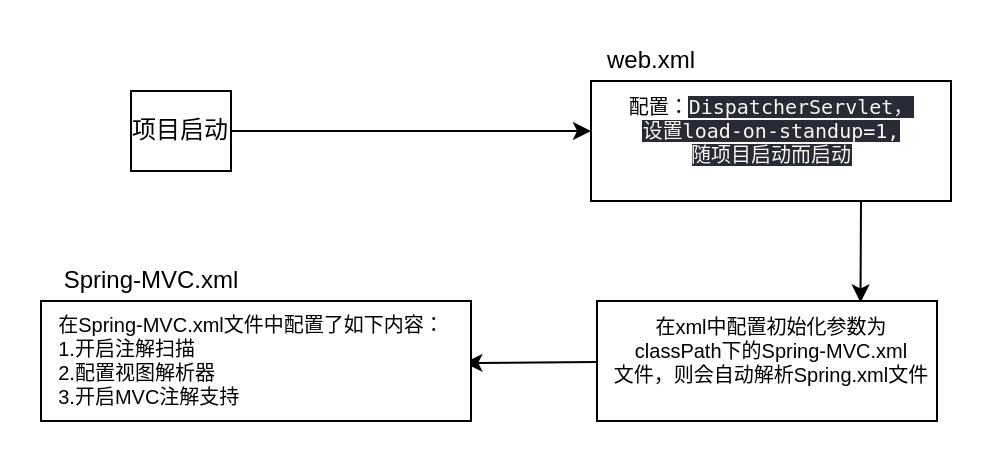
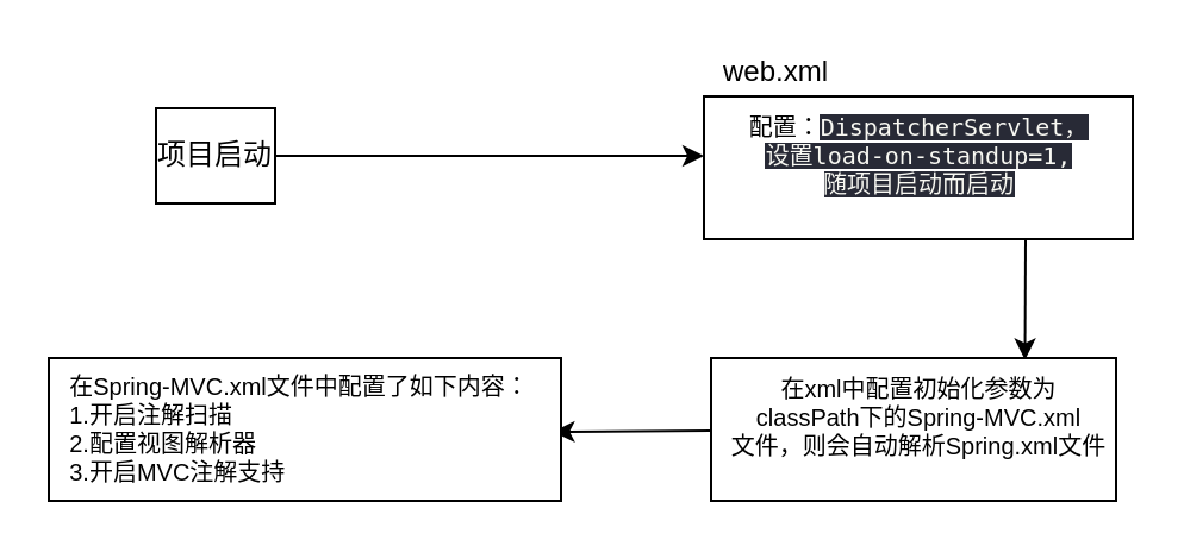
  <mxCell id="0" />
  <mxCell id="1" parent="0" />
  <mxCell id="2" value="web.xml" style="text;html=1;align=center;verticalAlign=middle;resizable=0;points=[];autosize=1;strokeColor=none;" parent="1" vertex="1"><mxGeometry x="295" y="20" width="60" height="20" as="geometry" /></mxCell>
  <mxCell id="3" style="edgeStyle=none;html=1;exitX=0.75;exitY=1;exitDx=0;exitDy=0;entryX=0.775;entryY=0.012;entryDx=0;entryDy=0;entryPerimeter=0;fontSize=10;" parent="1" source="4" target="9" edge="1"><mxGeometry relative="1" as="geometry" /></mxCell>
  <mxCell id="4" value="" style="rounded=0;whiteSpace=wrap;html=1;" parent="1" vertex="1"><mxGeometry x="295" y="40" width="180" height="60" as="geometry" /></mxCell>
  <mxCell id="5" value="&lt;font style=&quot;font-size: 10px;&quot;&gt;配置：&lt;/font&gt;&lt;span style=&quot;background-color: rgb(40, 42, 54); color: rgb(248, 248, 242); font-family: &amp;quot;jetbrains mono&amp;quot;, monospace; font-size: 10px;&quot;&gt;&lt;font style=&quot;font-size: 10px;&quot;&gt;DispatcherServlet，&lt;br style=&quot;font-size: 10px;&quot;&gt;设置load-on-standup=1,&lt;br style=&quot;font-size: 10px;&quot;&gt;随项目启动而启动&lt;/font&gt;&lt;br style=&quot;font-size: 10px;&quot;&gt;&lt;/span&gt;" style="text;html=1;align=center;verticalAlign=middle;resizable=0;points=[];autosize=1;strokeColor=none;fontSize=10;" parent="1" vertex="1"><mxGeometry x="315" y="45" width="140" height="40" as="geometry" /></mxCell>
  <mxCell id="6" style="edgeStyle=none;html=1;exitX=1;exitY=0.5;exitDx=0;exitDy=0;entryX=0;entryY=0.417;entryDx=0;entryDy=0;entryPerimeter=0;fontSize=10;" parent="1" source="7" target="4" edge="1"><mxGeometry relative="1" as="geometry" /></mxCell>
  <mxCell id="7" value="项目启动" style="rounded=0;whiteSpace=wrap;html=1;" parent="1" vertex="1"><mxGeometry x="65" y="45" width="50" height="40" as="geometry" /></mxCell>
  <mxCell id="8" style="edgeStyle=none;html=1;entryX=1.008;entryY=0.52;entryDx=0;entryDy=0;entryPerimeter=0;fontSize=10;" parent="1" source="9" target="13" edge="1"><mxGeometry relative="1" as="geometry" /></mxCell>
  <mxCell id="9" value="" style="rounded=0;whiteSpace=wrap;html=1;" parent="1" vertex="1"><mxGeometry x="298" y="150" width="170" height="60" as="geometry" /></mxCell>
  <mxCell id="10" value="&lt;font style=&quot;font-size: 10px;&quot;&gt;在xml中配置初始化参数为&lt;br style=&quot;font-size: 10px;&quot;&gt;classPath下的Spring-MVC.xml&lt;br style=&quot;font-size: 10px;&quot;&gt;文件，则会自动解析Spring.xml文件&lt;/font&gt;" style="text;html=1;align=center;verticalAlign=middle;resizable=0;points=[];autosize=1;strokeColor=none;fontSize=10;" parent="1" vertex="1"><mxGeometry x="300" y="155" width="170" height="40" as="geometry" /></mxCell>
  <mxCell id="11" value="" style="rounded=0;whiteSpace=wrap;html=1;" parent="1" vertex="1"><mxGeometry x="20" y="150" width="215" height="60" as="geometry" /></mxCell>
- <mxCell id="12" value="Spring-MVC.xml" style="text;html=1;align=center;verticalAlign=middle;resizable=0;points=[];autosize=1;strokeColor=none;" parent="1" vertex="1"><mxGeometry x="25" y="130" width="100" height="20" as="geometry" /></mxCell>
  <mxCell id="13" value="&lt;div style=&quot;text-align: left&quot;&gt;&lt;span&gt;在Spring-MVC.xml文件中配置了如下内容：&lt;/span&gt;&lt;/div&gt;&lt;div style=&quot;text-align: left&quot;&gt;&lt;span&gt;1.开启注解扫描&lt;/span&gt;&lt;/div&gt;&lt;div style=&quot;text-align: left&quot;&gt;&lt;span&gt;2.配置视图解析器&lt;/span&gt;&lt;/div&gt;&lt;div style=&quot;text-align: left&quot;&gt;&lt;span&gt;3.开启MVC注解支持&lt;/span&gt;&lt;/div&gt;" style="text;html=1;align=center;verticalAlign=middle;resizable=0;points=[];autosize=1;strokeColor=none;fontSize=10;" parent="1" vertex="1"><mxGeometry x="20" y="155" width="210" height="50" as="geometry" /></mxCell>
